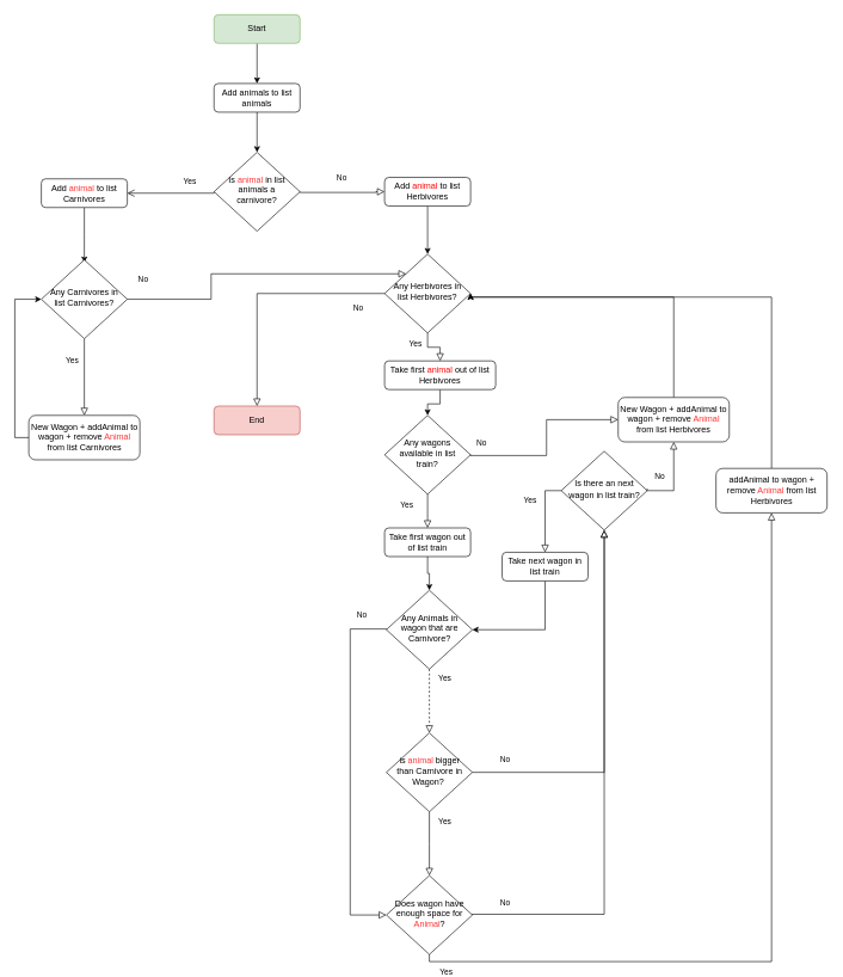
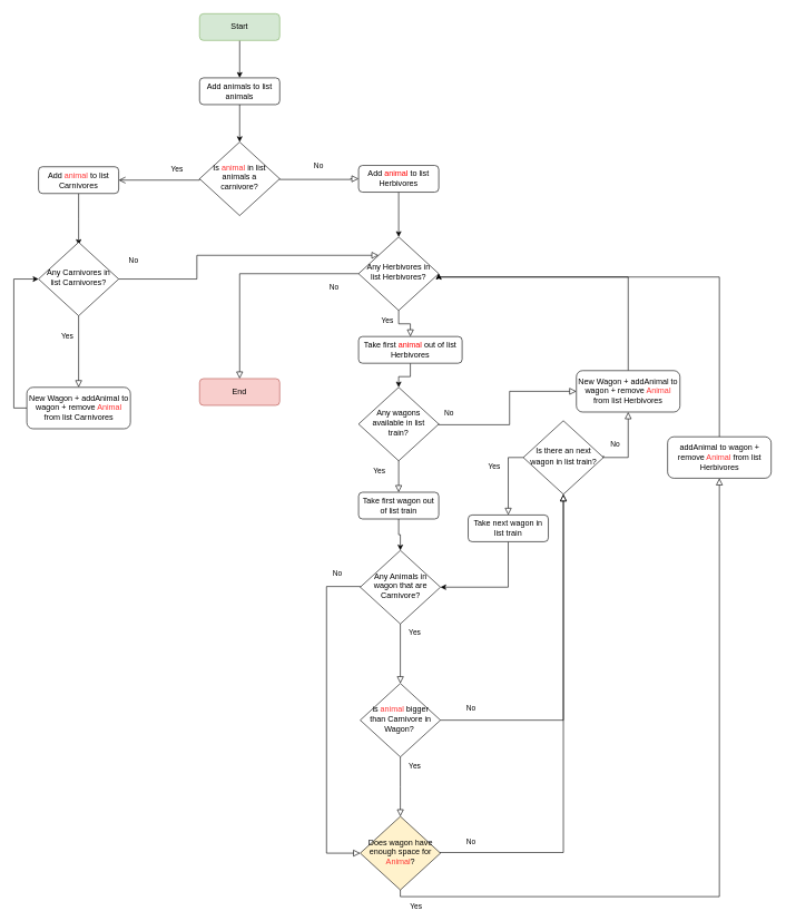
  <mxCell id="0" />
  <mxCell id="1" parent="0" />
  <mxCell id="2" style="edgeStyle=orthogonalEdgeStyle;rounded=0;orthogonalLoop=1;jettySize=auto;html=1;entryX=0.5;entryY=0;entryDx=0;entryDy=0;fontColor=#000000;" parent="1" source="3" target="6" edge="1"><mxGeometry relative="1" as="geometry" /></mxCell>
  <mxCell id="3" value="Start" style="rounded=1;whiteSpace=wrap;html=1;fontSize=12;glass=0;strokeWidth=1;shadow=0;fillColor=#d5e8d4;strokeColor=#82b366;" parent="1" vertex="1"><mxGeometry x="298" y="20" width="120" height="40" as="geometry" /></mxCell>
  <mxCell id="4" value="Is &lt;font color=&quot;#ff3333&quot;&gt;animal &lt;/font&gt;in list animals a carnivore?" style="rhombus;whiteSpace=wrap;html=1;shadow=0;fontFamily=Helvetica;fontSize=12;align=center;strokeWidth=1;spacing=6;spacingTop=-4;" parent="1" vertex="1"><mxGeometry x="298" y="212" width="120" height="110" as="geometry" /></mxCell>
  <mxCell id="5" style="edgeStyle=orthogonalEdgeStyle;rounded=0;orthogonalLoop=1;jettySize=auto;html=1;fontColor=#000000;" parent="1" source="6" target="4" edge="1"><mxGeometry relative="1" as="geometry" /></mxCell>
  <mxCell id="6" value="Add animals to list animals" style="rounded=1;whiteSpace=wrap;html=1;fontSize=12;glass=0;strokeWidth=1;shadow=0;" parent="1" vertex="1"><mxGeometry x="298" y="116" width="120" height="40" as="geometry" /></mxCell>
  <mxCell id="7" value="Yes" style="rounded=0;html=1;jettySize=auto;orthogonalLoop=1;fontSize=11;endArrow=open;endFill=0;endSize=8;strokeWidth=1;shadow=0;labelBackgroundColor=none;edgeStyle=orthogonalEdgeStyle;exitX=0;exitY=0.5;exitDx=0;exitDy=0;entryX=1;entryY=0.5;entryDx=0;entryDy=0;" parent="1" source="4" target="9" edge="1"><mxGeometry x="-0.431" y="-16" relative="1" as="geometry"><mxPoint x="-1" as="offset" /><mxPoint x="102" y="269" as="sourcePoint" /><mxPoint x="177" y="269" as="targetPoint" /><Array as="points"><mxPoint x="298" y="269" /></Array></mxGeometry></mxCell>
  <mxCell id="8" style="edgeStyle=orthogonalEdgeStyle;rounded=0;orthogonalLoop=1;jettySize=auto;html=1;entryX=0.5;entryY=0;entryDx=0;entryDy=0;" parent="1" source="9" edge="1"><mxGeometry relative="1" as="geometry"><mxPoint x="117" y="366" as="targetPoint" /></mxGeometry></mxCell>
  <mxCell id="9" value="Add &lt;font color=&quot;#ff3333&quot;&gt;animal &lt;/font&gt;to list Carnivores" style="rounded=1;whiteSpace=wrap;html=1;fontSize=12;glass=0;strokeWidth=1;shadow=0;" parent="1" vertex="1"><mxGeometry x="57" y="249" width="120" height="40" as="geometry" /></mxCell>
  <mxCell id="10" value="No" style="rounded=0;html=1;jettySize=auto;orthogonalLoop=1;fontSize=11;endArrow=block;endFill=0;endSize=8;strokeWidth=1;shadow=0;labelBackgroundColor=none;edgeStyle=orthogonalEdgeStyle;exitX=1;exitY=0.5;exitDx=0;exitDy=0;entryX=0;entryY=0.5;entryDx=0;entryDy=0;" parent="1" source="4" target="12" edge="1"><mxGeometry y="21" relative="1" as="geometry"><mxPoint x="-1" as="offset" /><mxPoint x="444" y="268.29" as="sourcePoint" /><mxPoint x="534" y="268.29" as="targetPoint" /><Array as="points"><mxPoint x="524" y="268" /></Array></mxGeometry></mxCell>
  <mxCell id="11" style="edgeStyle=orthogonalEdgeStyle;rounded=0;orthogonalLoop=1;jettySize=auto;html=1;fontColor=#000000;" parent="1" source="12" target="24" edge="1"><mxGeometry relative="1" as="geometry" /></mxCell>
  <mxCell id="12" value="Add &lt;font color=&quot;#ff0000&quot;&gt;animal &lt;/font&gt;to list Herbivores" style="rounded=1;whiteSpace=wrap;html=1;fontSize=12;glass=0;strokeWidth=1;shadow=0;" parent="1" vertex="1"><mxGeometry x="536" y="247" width="120" height="40" as="geometry" /></mxCell>
  <mxCell id="13" value="Any Animals in wagon that are Carnivore?" style="rhombus;whiteSpace=wrap;html=1;shadow=0;fontFamily=Helvetica;fontSize=12;align=center;strokeWidth=1;spacing=6;spacingTop=-4;" parent="1" vertex="1"><mxGeometry x="538.5" y="823" width="120" height="110" as="geometry" /></mxCell>
- <mxCell id="14" value="Yes" style="rounded=0;html=1;jettySize=auto;orthogonalLoop=1;fontSize=11;endArrow=block;endFill=0;endSize=8;strokeWidth=1;shadow=0;labelBackgroundColor=none;edgeStyle=orthogonalEdgeStyle;exitX=0.5;exitY=1;exitDx=0;exitDy=0;dashed=1;" parent="1" source="13" target="15" edge="1"><mxGeometry x="-0.705" y="21" relative="1" as="geometry"><mxPoint as="offset" /><mxPoint x="612.5" y="968" as="sourcePoint" /><mxPoint x="598.5" y="1021" as="targetPoint" /><Array as="points" /></mxGeometry></mxCell>
+ <mxCell id="14" value="Yes" style="rounded=0;html=1;jettySize=auto;orthogonalLoop=1;fontSize=11;endArrow=block;endFill=0;endSize=8;strokeWidth=1;shadow=0;labelBackgroundColor=none;edgeStyle=orthogonalEdgeStyle;exitX=0.5;exitY=1;exitDx=0;exitDy=0;" parent="1" source="13" target="15" edge="1"><mxGeometry x="-0.705" y="21" relative="1" as="geometry"><mxPoint as="offset" /><mxPoint x="612.5" y="968" as="sourcePoint" /><mxPoint x="598.5" y="1021" as="targetPoint" /><Array as="points" /></mxGeometry></mxCell>
  <mxCell id="15" value="is &lt;font color=&quot;#ff3333&quot;&gt;animal &lt;/font&gt;bigger than Carnivore in Wagon?&amp;nbsp;" style="rhombus;whiteSpace=wrap;html=1;shadow=0;fontFamily=Helvetica;fontSize=12;align=center;strokeWidth=1;spacing=6;spacingTop=-4;" parent="1" vertex="1"><mxGeometry x="538.5" y="1022" width="120" height="110" as="geometry" /></mxCell>
  <mxCell id="16" value="No" style="edgeStyle=orthogonalEdgeStyle;rounded=0;html=1;jettySize=auto;orthogonalLoop=1;fontSize=11;endArrow=block;endFill=0;endSize=8;strokeWidth=1;shadow=0;labelBackgroundColor=none;exitX=1;exitY=0.5;exitDx=0;exitDy=0;entryX=0.5;entryY=1;entryDx=0;entryDy=0;" parent="1" source="15" target="21" edge="1"><mxGeometry x="-0.829" y="18" relative="1" as="geometry"><mxPoint as="offset" /><mxPoint x="683.5" y="1075.5" as="sourcePoint" /><mxPoint x="793.5" y="1079" as="targetPoint" /><Array as="points"><mxPoint x="842.5" y="1077" /></Array></mxGeometry></mxCell>
  <mxCell id="17" value="Yes" style="rounded=0;html=1;jettySize=auto;orthogonalLoop=1;fontSize=11;endArrow=block;endFill=0;endSize=8;strokeWidth=1;shadow=0;labelBackgroundColor=none;edgeStyle=orthogonalEdgeStyle;exitX=0.5;exitY=1;exitDx=0;exitDy=0;entryX=0.5;entryY=0;entryDx=0;entryDy=0;" parent="1" source="15" edge="1"><mxGeometry x="-0.705" y="21" relative="1" as="geometry"><mxPoint as="offset" /><mxPoint x="598" y="1136" as="sourcePoint" /><mxPoint x="598.5" y="1221" as="targetPoint" /><Array as="points" /></mxGeometry></mxCell>
- <mxCell id="18" value="Does wagon have enough space for &lt;font color=&quot;#ff3333&quot;&gt;Animal&lt;/font&gt;?" style="rhombus;whiteSpace=wrap;html=1;shadow=0;fontFamily=Helvetica;fontSize=12;align=center;strokeWidth=1;spacing=6;spacingTop=-4;" parent="1" vertex="1"><mxGeometry x="538.5" y="1221" width="120" height="110" as="geometry" /></mxCell>
+ <mxCell id="18" value="Does wagon have enough space for &lt;font color=&quot;#ff3333&quot;&gt;Animal&lt;/font&gt;?" style="rhombus;whiteSpace=wrap;html=1;shadow=0;fontFamily=Helvetica;fontSize=12;align=center;strokeWidth=1;spacing=6;spacingTop=-4;fillColor=#fff2cc;" parent="1" vertex="1"><mxGeometry x="538.5" y="1221" width="120" height="110" as="geometry" /></mxCell>
  <mxCell id="19" value="No" style="edgeStyle=orthogonalEdgeStyle;rounded=0;html=1;jettySize=auto;orthogonalLoop=1;fontSize=11;endArrow=block;endFill=0;endSize=8;strokeWidth=1;shadow=0;labelBackgroundColor=none;entryX=0.5;entryY=1;entryDx=0;entryDy=0;" parent="1" source="18" target="21" edge="1"><mxGeometry x="-0.87" y="16" relative="1" as="geometry"><mxPoint as="offset" /><mxPoint x="658.5" y="1275" as="sourcePoint" /><mxPoint x="793.5" y="1277" as="targetPoint" /><Array as="points"><mxPoint x="842.5" y="1275" /></Array></mxGeometry></mxCell>
  <mxCell id="20" value="Yes" style="rounded=0;html=1;jettySize=auto;orthogonalLoop=1;fontSize=11;endArrow=block;endFill=0;endSize=8;strokeWidth=1;shadow=0;labelBackgroundColor=none;edgeStyle=orthogonalEdgeStyle;entryX=0.5;entryY=1;entryDx=0;entryDy=0;" parent="1" source="18" target="26" edge="1"><mxGeometry x="-0.94" y="-14" relative="1" as="geometry"><mxPoint as="offset" /><mxPoint x="598" y="1331" as="sourcePoint" /><mxPoint x="598.5" y="1400" as="targetPoint" /><Array as="points"><mxPoint x="599" y="1341" /><mxPoint x="1076" y="1341" /></Array></mxGeometry></mxCell>
  <mxCell id="21" value="Is there an next wagon in list train?" style="rhombus;whiteSpace=wrap;html=1;shadow=0;fontFamily=Helvetica;fontSize=12;align=center;strokeWidth=1;spacing=6;spacingTop=-4;" parent="1" vertex="1"><mxGeometry x="782.5" y="629" width="120" height="110" as="geometry" /></mxCell>
  <mxCell id="22" value="Yes" style="rounded=0;html=1;jettySize=auto;orthogonalLoop=1;fontSize=11;endArrow=block;endFill=0;endSize=8;strokeWidth=1;shadow=0;labelBackgroundColor=none;edgeStyle=orthogonalEdgeStyle;exitX=0;exitY=0.5;exitDx=0;exitDy=0;entryX=0.5;entryY=0;entryDx=0;entryDy=0;" parent="1" source="21" target="46" edge="1"><mxGeometry x="-0.34" y="-21" relative="1" as="geometry"><mxPoint as="offset" /><mxPoint x="608.5" y="943" as="sourcePoint" /><mxPoint x="755" y="716" as="targetPoint" /><Array as="points"><mxPoint x="760" y="684" /></Array></mxGeometry></mxCell>
  <mxCell id="23" value="No" style="edgeStyle=orthogonalEdgeStyle;rounded=0;html=1;jettySize=auto;orthogonalLoop=1;fontSize=11;endArrow=block;endFill=0;endSize=8;strokeWidth=1;shadow=0;labelBackgroundColor=none;exitX=1;exitY=0.5;exitDx=0;exitDy=0;entryX=0.5;entryY=1;entryDx=0;entryDy=0;" parent="1" target="38" edge="1"><mxGeometry x="-0.636" y="19" relative="1" as="geometry"><mxPoint as="offset" /><mxPoint x="902.5" y="681" as="sourcePoint" /><mxPoint x="1018.5" y="684" as="targetPoint" /><Array as="points"><mxPoint x="903" y="684" /><mxPoint x="940" y="684" /></Array></mxGeometry></mxCell>
  <mxCell id="24" value="Any Herbivores in list Herbivores?" style="rhombus;whiteSpace=wrap;html=1;shadow=0;fontFamily=Helvetica;fontSize=12;align=center;strokeWidth=1;spacing=6;spacingTop=-4;" parent="1" vertex="1"><mxGeometry x="536" y="354" width="120" height="110" as="geometry" /></mxCell>
  <mxCell id="25" style="edgeStyle=orthogonalEdgeStyle;rounded=0;orthogonalLoop=1;jettySize=auto;html=1;entryX=1;entryY=0.5;entryDx=0;entryDy=0;fontColor=#FF3333;" parent="1" source="26" target="24" edge="1"><mxGeometry relative="1" as="geometry"><Array as="points"><mxPoint x="1076" y="414" /><mxPoint x="656" y="414" /></Array></mxGeometry></mxCell>
  <mxCell id="26" value="addAnimal to wagon + remove &lt;font color=&quot;#ff3333&quot;&gt;Animal &lt;/font&gt;from list Herbivores" style="rounded=1;whiteSpace=wrap;html=1;fontSize=12;glass=0;strokeWidth=1;shadow=0;" parent="1" vertex="1"><mxGeometry x="998.5" y="653" width="155" height="62" as="geometry" /></mxCell>
  <mxCell id="27" value="End" style="rounded=1;whiteSpace=wrap;html=1;fontSize=12;glass=0;strokeWidth=1;shadow=0;fillColor=#f8cecc;strokeColor=#b85450;" parent="1" vertex="1"><mxGeometry x="298" y="566" width="120" height="40" as="geometry" /></mxCell>
  <mxCell id="28" style="edgeStyle=orthogonalEdgeStyle;rounded=0;orthogonalLoop=1;jettySize=auto;html=1;entryX=0;entryY=0.5;entryDx=0;entryDy=0;" parent="1" source="29" target="34" edge="1"><mxGeometry relative="1" as="geometry"><Array as="points"><mxPoint x="20" y="610" /><mxPoint x="20" y="417" /></Array></mxGeometry></mxCell>
  <mxCell id="29" value="New Wagon + addAnimal to wagon + remove &lt;font color=&quot;#ff3333&quot;&gt;Animal &lt;/font&gt;from list Carnivores" style="rounded=1;whiteSpace=wrap;html=1;fontSize=12;glass=0;strokeWidth=1;shadow=0;" parent="1" vertex="1"><mxGeometry x="39.5" y="579" width="155" height="62" as="geometry" /></mxCell>
  <mxCell id="30" value="No" style="edgeStyle=orthogonalEdgeStyle;rounded=0;html=1;jettySize=auto;orthogonalLoop=1;fontSize=11;endArrow=block;endFill=0;endSize=8;strokeWidth=1;shadow=0;labelBackgroundColor=none;exitX=0;exitY=0.5;exitDx=0;exitDy=0;entryX=0.5;entryY=0;entryDx=0;entryDy=0;" parent="1" source="24" target="27" edge="1"><mxGeometry x="-0.785" y="21" relative="1" as="geometry"><mxPoint x="-1" as="offset" /><mxPoint x="-214" y="479.5" as="sourcePoint" /><mxPoint x="-154" y="567" as="targetPoint" /><Array as="points"><mxPoint x="358" y="409" /></Array></mxGeometry></mxCell>
  <mxCell id="31" style="edgeStyle=orthogonalEdgeStyle;rounded=0;orthogonalLoop=1;jettySize=auto;html=1;" edge="1" parent="1" source="32" target="42"><mxGeometry relative="1" as="geometry" /></mxCell>
  <mxCell id="32" value="Take first&amp;nbsp;&lt;font color=&quot;#ff0000&quot;&gt;animal &lt;/font&gt;out of list Herbivores" style="rounded=1;whiteSpace=wrap;html=1;fontSize=12;glass=0;strokeWidth=1;shadow=0;" parent="1" vertex="1"><mxGeometry x="536" y="503" width="155" height="40" as="geometry" /></mxCell>
  <mxCell id="33" value="Yes" style="rounded=0;html=1;jettySize=auto;orthogonalLoop=1;fontSize=11;endArrow=block;endFill=0;endSize=8;strokeWidth=1;shadow=0;labelBackgroundColor=none;edgeStyle=orthogonalEdgeStyle;exitX=0.5;exitY=1;exitDx=0;exitDy=0;entryX=0.5;entryY=0;entryDx=0;entryDy=0;" parent="1" source="24" target="32" edge="1"><mxGeometry x="-0.431" y="-16" relative="1" as="geometry"><mxPoint x="-1" as="offset" /><mxPoint x="600" y="499" as="sourcePoint" /><mxPoint x="690" y="502" as="targetPoint" /><Array as="points" /></mxGeometry></mxCell>
  <mxCell id="34" value="Any Carnivores in list Carnivores?" style="rhombus;whiteSpace=wrap;html=1;shadow=0;fontFamily=Helvetica;fontSize=12;align=center;strokeWidth=1;spacing=6;spacingTop=-4;" parent="1" vertex="1"><mxGeometry x="57" y="362" width="120" height="110" as="geometry" /></mxCell>
  <mxCell id="35" value="Yes" style="rounded=0;html=1;jettySize=auto;orthogonalLoop=1;fontSize=11;endArrow=block;endFill=0;endSize=8;strokeWidth=1;shadow=0;labelBackgroundColor=none;edgeStyle=orthogonalEdgeStyle;exitX=0.5;exitY=1;exitDx=0;exitDy=0;" parent="1" source="34" target="29" edge="1"><mxGeometry x="-0.431" y="-16" relative="1" as="geometry"><mxPoint x="-1" as="offset" /><mxPoint x="116.23" y="477" as="sourcePoint" /><mxPoint x="116.23" y="579" as="targetPoint" /><Array as="points" /></mxGeometry></mxCell>
  <mxCell id="36" value="No" style="rounded=0;html=1;jettySize=auto;orthogonalLoop=1;fontSize=11;endArrow=block;endFill=0;endSize=8;strokeWidth=1;shadow=0;labelBackgroundColor=none;edgeStyle=orthogonalEdgeStyle;entryX=0;entryY=0;entryDx=0;entryDy=0;exitX=1;exitY=0.5;exitDx=0;exitDy=0;" parent="1" source="34" target="24" edge="1"><mxGeometry x="-0.896" y="27" relative="1" as="geometry"><mxPoint as="offset" /><mxPoint x="177" y="416.23" as="sourcePoint" /><mxPoint x="295" y="416.23" as="targetPoint" /><Array as="points"><mxPoint x="294" y="417" /><mxPoint x="294" y="382" /></Array></mxGeometry></mxCell>
  <mxCell id="37" style="edgeStyle=orthogonalEdgeStyle;rounded=0;orthogonalLoop=1;jettySize=auto;html=1;entryX=1;entryY=0.5;entryDx=0;entryDy=0;" parent="1" source="38" target="24" edge="1"><mxGeometry relative="1" as="geometry"><Array as="points"><mxPoint x="940" y="414" /><mxPoint x="656" y="414" /></Array></mxGeometry></mxCell>
  <mxCell id="38" value="New Wagon + addAnimal to wagon + remove &lt;font color=&quot;#ff3333&quot;&gt;Animal &lt;/font&gt;from list Herbivores" style="rounded=1;whiteSpace=wrap;html=1;fontSize=12;glass=0;strokeWidth=1;shadow=0;" parent="1" vertex="1"><mxGeometry x="862" y="554" width="155" height="62" as="geometry" /></mxCell>
  <mxCell id="39" style="edgeStyle=orthogonalEdgeStyle;rounded=0;orthogonalLoop=1;jettySize=auto;html=1;" edge="1" parent="1" source="40" target="13"><mxGeometry relative="1" as="geometry" /></mxCell>
  <mxCell id="40" value="Take first wagon out of list train" style="rounded=1;whiteSpace=wrap;html=1;fontSize=12;glass=0;strokeWidth=1;shadow=0;" parent="1" vertex="1"><mxGeometry x="536" y="736" width="120" height="40" as="geometry" /></mxCell>
  <mxCell id="41" value="No" style="edgeStyle=orthogonalEdgeStyle;rounded=0;html=1;jettySize=auto;orthogonalLoop=1;fontSize=11;endArrow=block;endFill=0;endSize=8;strokeWidth=1;shadow=0;labelBackgroundColor=none;exitX=0;exitY=0.5;exitDx=0;exitDy=0;entryX=0;entryY=0.5;entryDx=0;entryDy=0;" parent="1" source="13" target="18" edge="1"><mxGeometry x="-0.858" y="-19" relative="1" as="geometry"><mxPoint as="offset" /><mxPoint x="88" y="852" as="sourcePoint" /><mxPoint x="381" y="1252" as="targetPoint" /><Array as="points"><mxPoint x="488" y="877" /><mxPoint x="488" y="1276" /></Array></mxGeometry></mxCell>
  <mxCell id="42" value="Any wagons available in list train?" style="rhombus;whiteSpace=wrap;html=1;shadow=0;fontFamily=Helvetica;fontSize=12;align=center;strokeWidth=1;spacing=6;spacingTop=-4;" vertex="1" parent="1"><mxGeometry x="536" y="579" width="120" height="110" as="geometry" /></mxCell>
  <mxCell id="43" value="Yes" style="rounded=0;html=1;jettySize=auto;orthogonalLoop=1;fontSize=11;endArrow=block;endFill=0;endSize=8;strokeWidth=1;shadow=0;labelBackgroundColor=none;edgeStyle=orthogonalEdgeStyle;exitX=0.5;exitY=1;exitDx=0;exitDy=0;" edge="1" parent="1" source="42" target="40"><mxGeometry x="-0.362" y="-29" relative="1" as="geometry"><mxPoint as="offset" /><mxPoint x="428" y="671" as="sourcePoint" /><mxPoint x="428" y="710" as="targetPoint" /><Array as="points" /></mxGeometry></mxCell>
  <mxCell id="44" value="No" style="rounded=0;html=1;jettySize=auto;orthogonalLoop=1;fontSize=11;endArrow=block;endFill=0;endSize=8;strokeWidth=1;shadow=0;labelBackgroundColor=none;edgeStyle=orthogonalEdgeStyle;exitX=1;exitY=0.5;exitDx=0;exitDy=0;entryX=0;entryY=0.5;entryDx=0;entryDy=0;" edge="1" parent="1" target="38"><mxGeometry x="-0.872" y="18" relative="1" as="geometry"><mxPoint as="offset" /><mxPoint x="656" y="633.5" as="sourcePoint" /><mxPoint x="774" y="633.5" as="targetPoint" /><Array as="points"><mxPoint x="656" y="635" /><mxPoint x="762" y="635" /><mxPoint x="762" y="585" /></Array></mxGeometry></mxCell>
  <mxCell id="45" style="edgeStyle=orthogonalEdgeStyle;rounded=0;orthogonalLoop=1;jettySize=auto;html=1;entryX=1;entryY=0.5;entryDx=0;entryDy=0;" edge="1" parent="1" source="46" target="13"><mxGeometry relative="1" as="geometry"><Array as="points"><mxPoint x="760" y="878" /></Array></mxGeometry></mxCell>
  <mxCell id="46" value="Take next wagon in list train" style="rounded=1;whiteSpace=wrap;html=1;fontSize=12;glass=0;strokeWidth=1;shadow=0;" vertex="1" parent="1"><mxGeometry x="700" y="770" width="120" height="40" as="geometry" /></mxCell>
